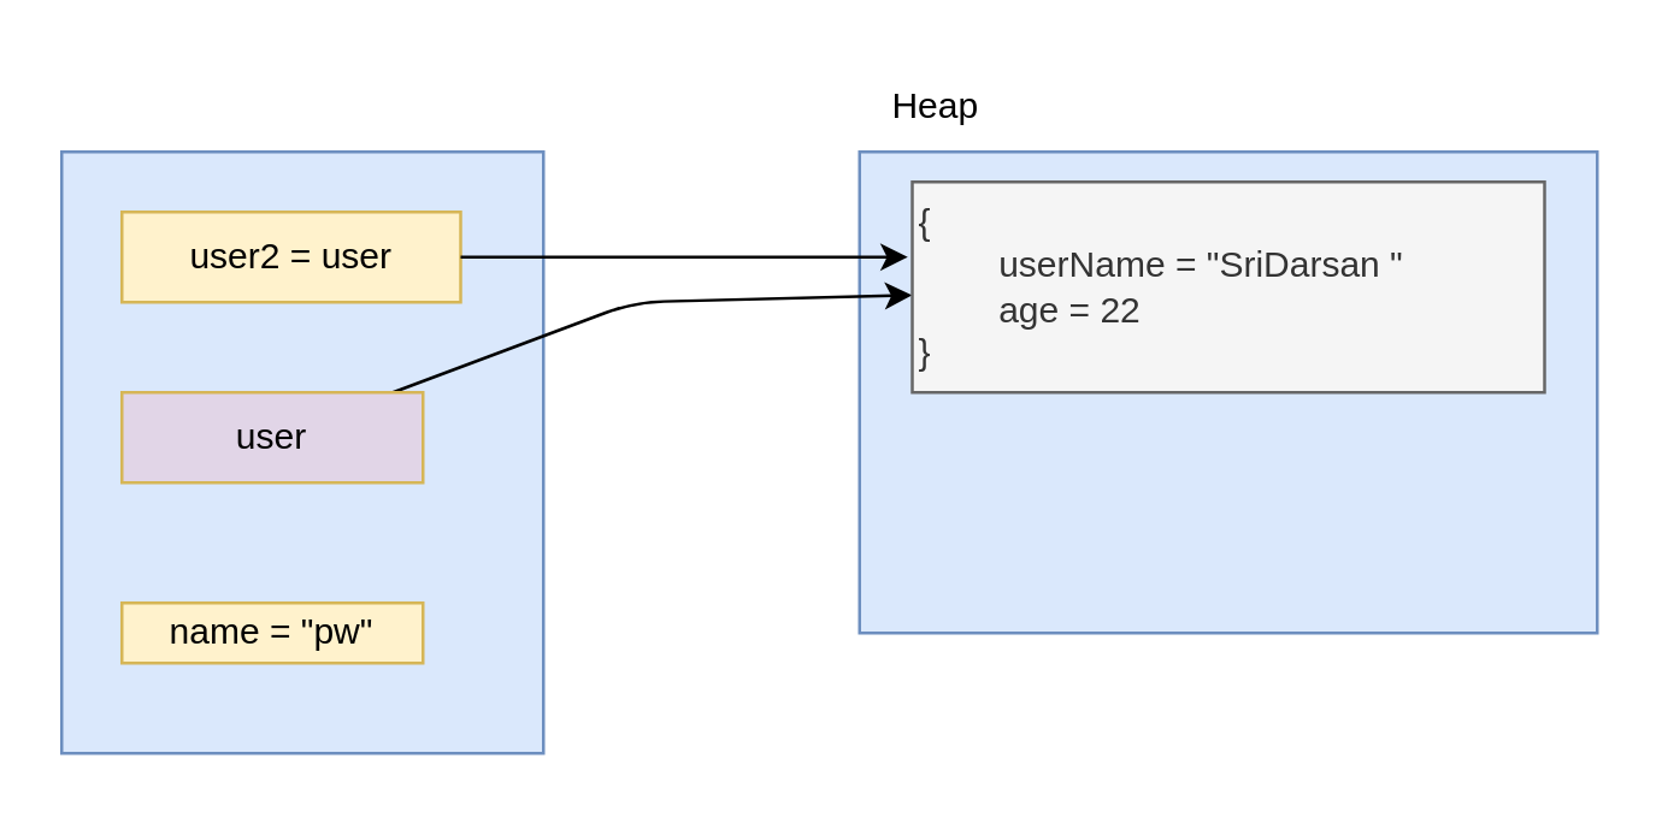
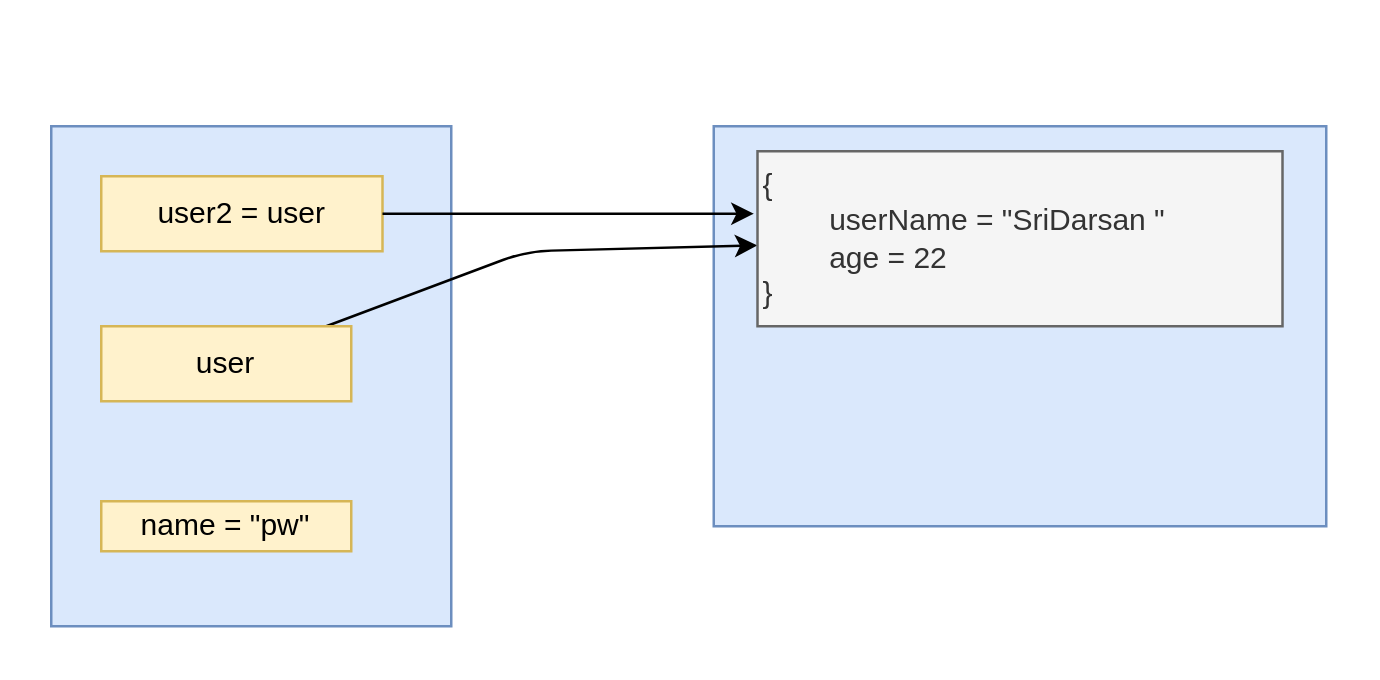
  <mxCell id="0" />
  <mxCell id="1" parent="0" />
  <mxCell id="2" value="" style="rounded=0;whiteSpace=wrap;html=1;fillColor=#dae8fc;strokeColor=#6c8ebf;" parent="1" vertex="1"><mxGeometry x="20" y="50" width="160" height="200" as="geometry" /></mxCell>
  <mxCell id="3" value="" style="rounded=0;whiteSpace=wrap;html=1;fillColor=#dae8fc;strokeColor=#6c8ebf;" parent="1" vertex="1"><mxGeometry x="285" y="50" width="245" height="160" as="geometry" /></mxCell>
- <mxCell id="4" value="Heap" style="text;html=1;align=center;verticalAlign=middle;resizable=0;points=[];autosize=1;strokeColor=none;fillColor=none;" parent="1" vertex="1"><mxGeometry x="285" y="20" width="50" height="30" as="geometry" /></mxCell>
  <mxCell id="5" value="name = &quot;pw&quot;" style="rounded=0;whiteSpace=wrap;html=1;fillColor=#fff2cc;strokeColor=#d6b656;" parent="1" vertex="1"><mxGeometry x="40" y="200" width="100" height="20" as="geometry" /></mxCell>
  <mxCell id="6" style="edgeStyle=none;html=1;" parent="1" source="7" target="8" edge="1"><mxGeometry relative="1" as="geometry"><Array as="points"><mxPoint x="210" y="100" /></Array></mxGeometry></mxCell>
- <mxCell id="7" value="user" style="rounded=0;whiteSpace=wrap;html=1;fillColor=#e1d5e7;strokeColor=#d6b656;" parent="1" vertex="1"><mxGeometry x="40" y="130" width="100" height="30" as="geometry" /></mxCell>
+ <mxCell id="7" value="user" style="rounded=0;whiteSpace=wrap;html=1;fillColor=#fff2cc;strokeColor=#d6b656;" parent="1" vertex="1"><mxGeometry x="40" y="130" width="100" height="30" as="geometry" /></mxCell>
  <mxCell id="8" value="{&lt;div&gt;&lt;span style=&quot;white-space: pre;&quot;&gt;&#09;&lt;/span&gt;userName = &quot;SriDarsan &quot;&lt;/div&gt;&lt;div&gt;&lt;span style=&quot;white-space: pre;&quot;&gt;&#09;&lt;/span&gt;age = 22&lt;/div&gt;&lt;div&gt;}&lt;/div&gt;" style="rounded=0;whiteSpace=wrap;html=1;align=left;fillColor=#f5f5f5;fontColor=#333333;strokeColor=#666666;" parent="1" vertex="1"><mxGeometry x="302.5" y="60" width="210" height="70" as="geometry" /></mxCell>
  <mxCell id="9" value="user2 = user" style="rounded=0;whiteSpace=wrap;html=1;fillColor=#fff2cc;strokeColor=#d6b656;" parent="1" vertex="1"><mxGeometry x="40" y="70" width="112.5" height="30" as="geometry" /></mxCell>
  <mxCell id="10" style="edgeStyle=none;html=1;exitX=1;exitY=0.5;exitDx=0;exitDy=0;entryX=-0.007;entryY=0.357;entryDx=0;entryDy=0;entryPerimeter=0;" parent="1" source="9" target="8" edge="1"><mxGeometry relative="1" as="geometry"><mxPoint x="290" y="85" as="targetPoint" /></mxGeometry></mxCell>
